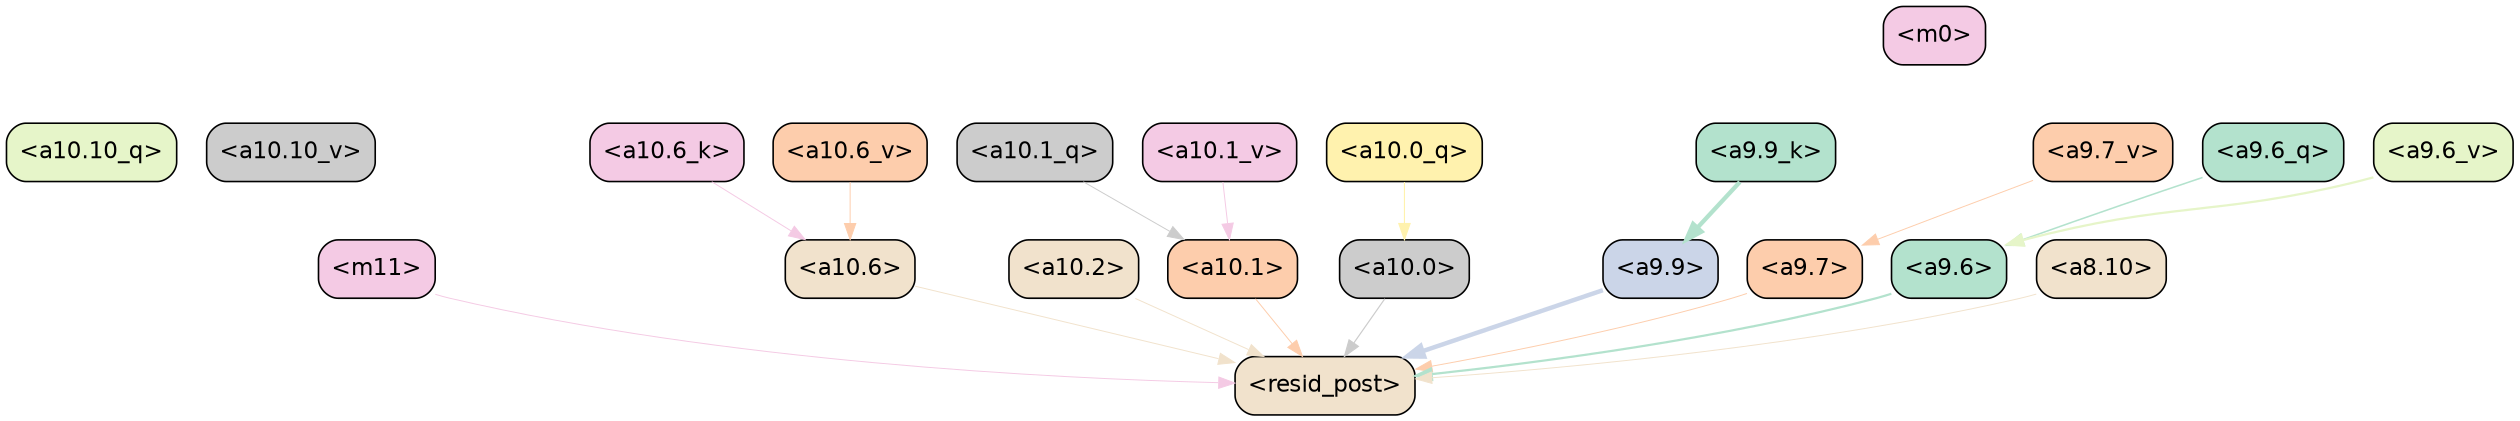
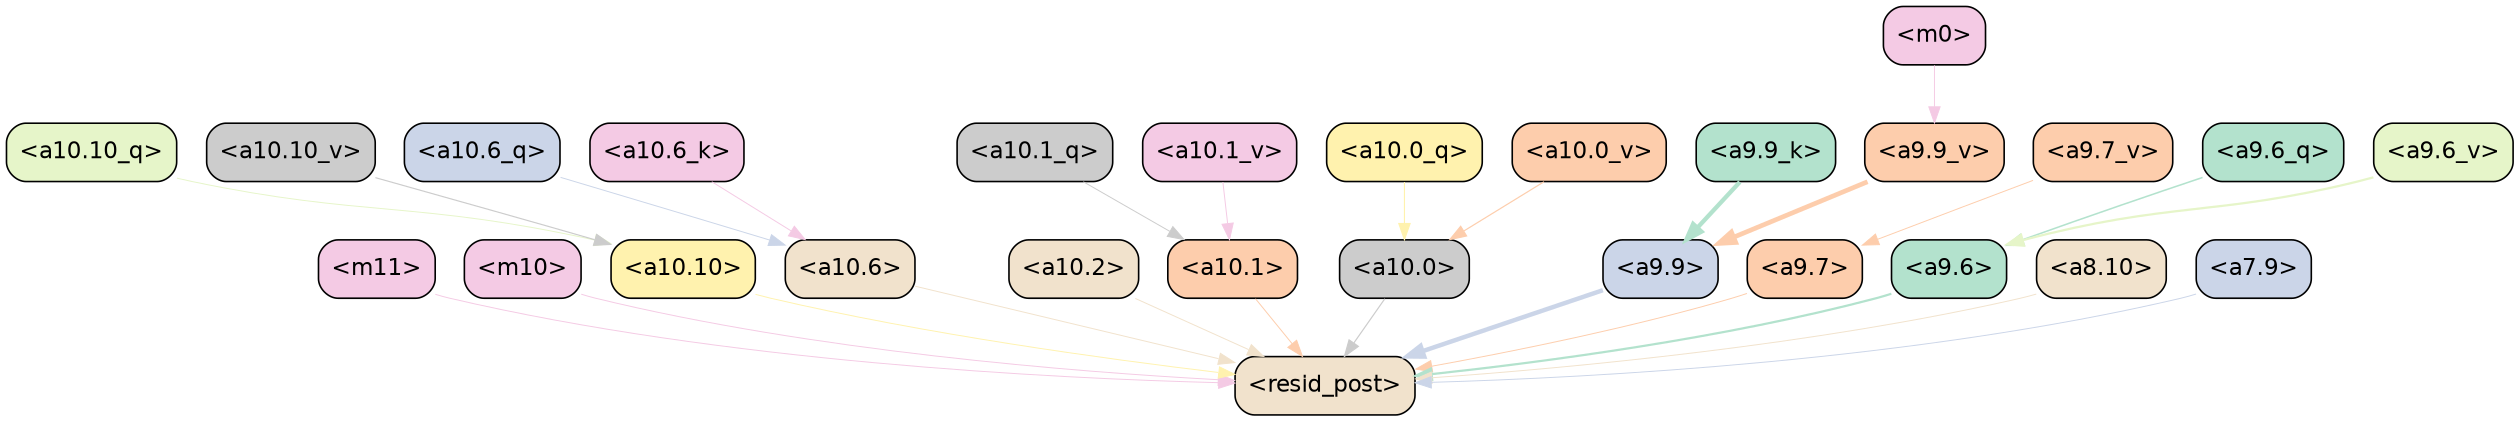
  strict digraph {
    splines=true
    node [color=black fillcolor="#fdcdac" fontname=Helvetica shape=box style="filled, rounded"]
    edge [color="#fdcdac" penwidth=0.6]
    "<resid_post>" [fillcolor="#f1e2cc"]
    "<m11>" [fillcolor="#f4cae4"]
+   "<m10>" [fillcolor="#f4cae4"]
+   "<a10.10>" [fillcolor="#fff2ae"]
    "<a10.6>" [fillcolor="#f1e2cc"]
    "<a10.2>" [fillcolor="#f1e2cc"]
    "<a10.1>"
    "<a10.0>" [fillcolor="#cccccc"]
    "<a9.9>" [fillcolor="#cbd5e8"]
    "<a9.7>"
    "<a9.6>" [fillcolor="#b3e2cd"]
    "<a8.10>" [fillcolor="#f1e2cc"]
+   "<a7.9>" [fillcolor="#cbd5e8"]
    "<a10.10_q>" [fillcolor="#e6f5c9"]
+   "<a10.6_q>" [fillcolor="#cbd5e8"]
    "<a10.1_q>" [fillcolor="#cccccc"]
    "<a10.0_q>" [fillcolor="#fff2ae"]
    "<a10.6_k>" [fillcolor="#f4cae4"]
    "<a10.10_v>" [fillcolor="#cccccc"]
-   "<a10.6_v>"
    "<a10.1_v>" [fillcolor="#f4cae4"]
+   "<a10.0_v>"
    "<a9.6_q>" [fillcolor="#b3e2cd"]
    "<a9.9_k>" [fillcolor="#b3e2cd"]
+   "<a9.9_v>"
    "<a9.7_v>"
    "<a9.6_v>" [fillcolor="#e6f5c9"]
    "<m0>" [fillcolor="#f4cae4"]
    "<m11>" -> "<resid_post>" [color="#f4cae4"]
+   "<m10>" -> "<resid_post>" [color="#f4cae4"]
+   "<a10.10>" -> "<resid_post>" [color="#fff2ae"]
    "<a10.6>" -> "<resid_post>" [color="#f1e2cc"]
    "<a10.2>" -> "<resid_post>" [color="#f1e2cc"]
    "<a10.1>" -> "<resid_post>"
    "<a10.0>" -> "<resid_post>" [color="#cccccc" penwidth=0.7362499237060547]
    "<a9.9>" -> "<resid_post>" [color="#cbd5e8" penwidth=2.76039457321167]
    "<a9.7>" -> "<resid_post>"
    "<a9.6>" -> "<resid_post>" [color="#b3e2cd" penwidth=1.3750720024108887]
    "<a8.10>" -> "<resid_post>" [color="#f1e2cc"]
+   "<a7.9>" -> "<resid_post>" [color="#cbd5e8"]
+   "<a10.10_q>" -> "<a10.10>" [color="#e6f5c9"]
+   "<a10.6_q>" -> "<a10.6>" [color="#cbd5e8"]
    "<a10.1_q>" -> "<a10.1>" [color="#cccccc"]
    "<a10.0_q>" -> "<a10.0>" [color="#fff2ae" penwidth=0.6948137283325195]
    "<a10.6_k>" -> "<a10.6>" [color="#f4cae4"]
-   "<a10.6_v>" -> "<a10.6>"
+   "<a10.10_v>" -> "<a10.10>" [color="#cccccc" penwidth=0.719883918762207]
    "<a10.1_v>" -> "<a10.1>" [color="#f4cae4"]
+   "<a10.0_v>" -> "<a10.0>" [penwidth=0.732755184173584]
    "<a9.6_q>" -> "<a9.6>" [color="#b3e2cd" penwidth=0.9647484421730042]
    "<a9.9_k>" -> "<a9.9>" [color="#b3e2cd" penwidth=2.6677601635456085]
+   "<a9.9_v>" -> "<a9.9>" [penwidth=2.905421409755945]
    "<a9.7_v>" -> "<a9.7>"
    "<a9.6_v>" -> "<a9.6>" [color="#e6f5c9" penwidth=1.395753264427185]
+   "<m0>" -> "<a9.9_v>" [color="#f4cae4"]
  }
